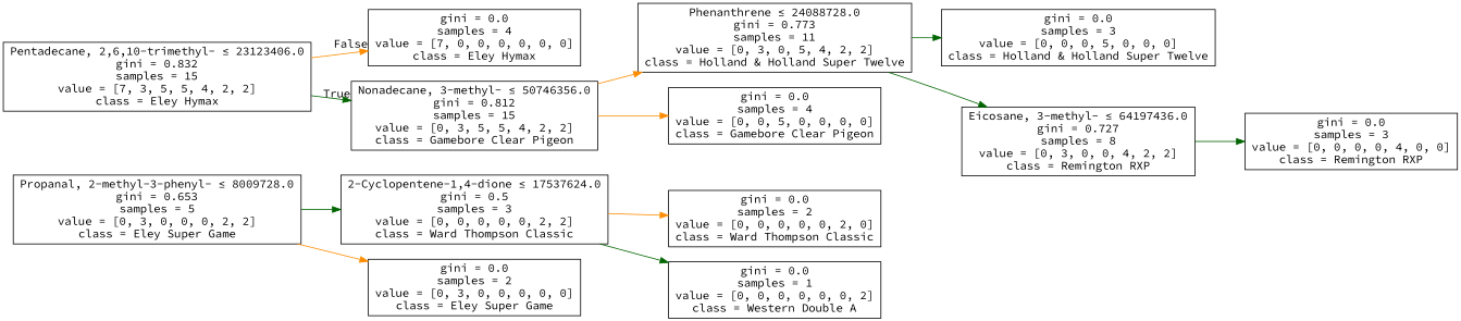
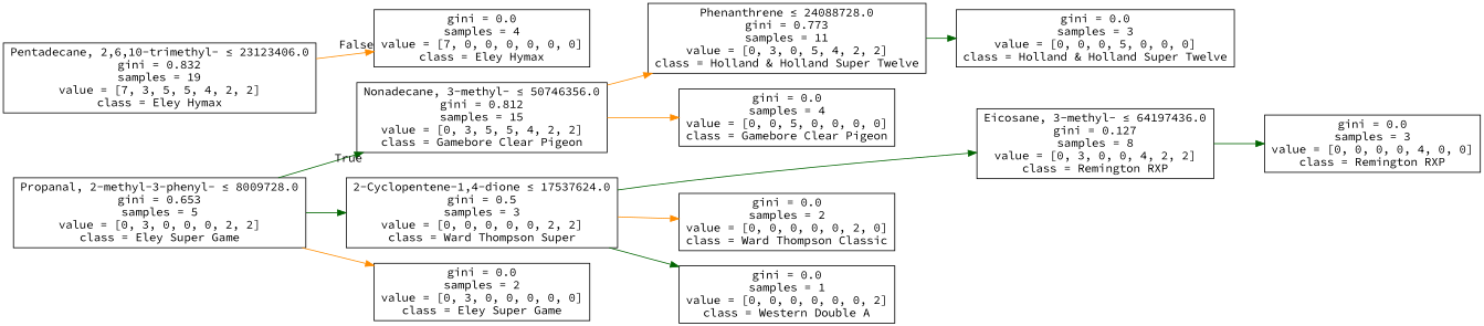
  digraph {
    fontname="Source Code Pro"
    rankdir=LR
    node [fontname="Source Code Pro" shape=box]
    edge [color=darkgreen fontname="Source Code Pro"]
-   n1 [label=<Pentadecane, 2,6,10-trimethyl- &le; 23123406.0<br/>gini = 0.832<br/>samples = 15<br/>value = [7, 3, 5, 5, 4, 2, 2]<br/>class = Eley Hymax>]
+   n1 [label=<Pentadecane, 2,6,10-trimethyl- &le; 23123406.0<br/>gini = 0.832<br/>samples = 19<br/>value = [7, 3, 5, 5, 4, 2, 2]<br/>class = Eley Hymax>]
    n2 [label=<Nonadecane, 3-methyl- &le; 50746356.0<br/>gini = 0.812<br/>samples = 15<br/>value = [0, 3, 5, 5, 4, 2, 2]<br/>class = Gamebore Clear Pigeon>]
    n3 [label=<gini = 0.0<br/>samples = 4<br/>value = [7, 0, 0, 0, 0, 0, 0]<br/>class = Eley Hymax>]
    n4 [label=<Phenanthrene &le; 24088728.0<br/>gini = 0.773<br/>samples = 11<br/>value = [0, 3, 0, 5, 4, 2, 2]<br/>class = Holland &amp; Holland Super Twelve>]
    n5 [label=<gini = 0.0<br/>samples = 4<br/>value = [0, 0, 5, 0, 0, 0, 0]<br/>class = Gamebore Clear Pigeon>]
-   n6 [label=<Eicosane, 3-methyl- &le; 64197436.0<br/>gini = 0.727<br/>samples = 8<br/>value = [0, 3, 0, 0, 4, 2, 2]<br/>class = Remington RXP>]
+   n6 [label=<Eicosane, 3-methyl- &le; 64197436.0<br/>gini = 0.127<br/>samples = 8<br/>value = [0, 3, 0, 0, 4, 2, 2]<br/>class = Remington RXP>]
    n7 [label=<gini = 0.0<br/>samples = 3<br/>value = [0, 0, 0, 5, 0, 0, 0]<br/>class = Holland &amp; Holland Super Twelve>]
    n8 [label=<gini = 0.0<br/>samples = 3<br/>value = [0, 0, 0, 0, 4, 0, 0]<br/>class = Remington RXP>]
    n9 [label=<Propanal, 2-methyl-3-phenyl- &le; 8009728.0<br/>gini = 0.653<br/>samples = 5<br/>value = [0, 3, 0, 0, 0, 2, 2]<br/>class = Eley Super Game>]
-   n10 [label=<2-Cyclopentene-1,4-dione &le; 17537624.0<br/>gini = 0.5<br/>samples = 3<br/>value = [0, 0, 0, 0, 0, 2, 2]<br/>class = Ward Thompson Classic>]
+   n10 [label=<2-Cyclopentene-1,4-dione &le; 17537624.0<br/>gini = 0.5<br/>samples = 3<br/>value = [0, 0, 0, 0, 0, 2, 2]<br/>class = Ward Thompson Super>]
    n11 [label=<gini = 0.0<br/>samples = 2<br/>value = [0, 3, 0, 0, 0, 0, 0]<br/>class = Eley Super Game>]
    n12 [label=<gini = 0.0<br/>samples = 2<br/>value = [0, 0, 0, 0, 0, 2, 0]<br/>class = Ward Thompson Classic>]
    n13 [label=<gini = 0.0<br/>samples = 1<br/>value = [0, 0, 0, 0, 0, 0, 2]<br/>class = Western Double A>]
-   n1 -> n2 [headlabel=True labelangle=45 labeldistance=2.5]
+   n9 -> n2 [headlabel=True labelangle=45 labeldistance=2.5]
    n1 -> n3 [color=darkorange headlabel=False labelangle=-45 labeldistance=2.5]
    n2 -> n4 [color=darkorange]
    n2 -> n5 [color=darkorange]
-   n4 -> n6
+   n10 -> n6
    n4 -> n7
    n6 -> n8
    n9 -> n10
    n9 -> n11 [color=darkorange]
    n10 -> n12 [color=darkorange]
    n10 -> n13
  }
